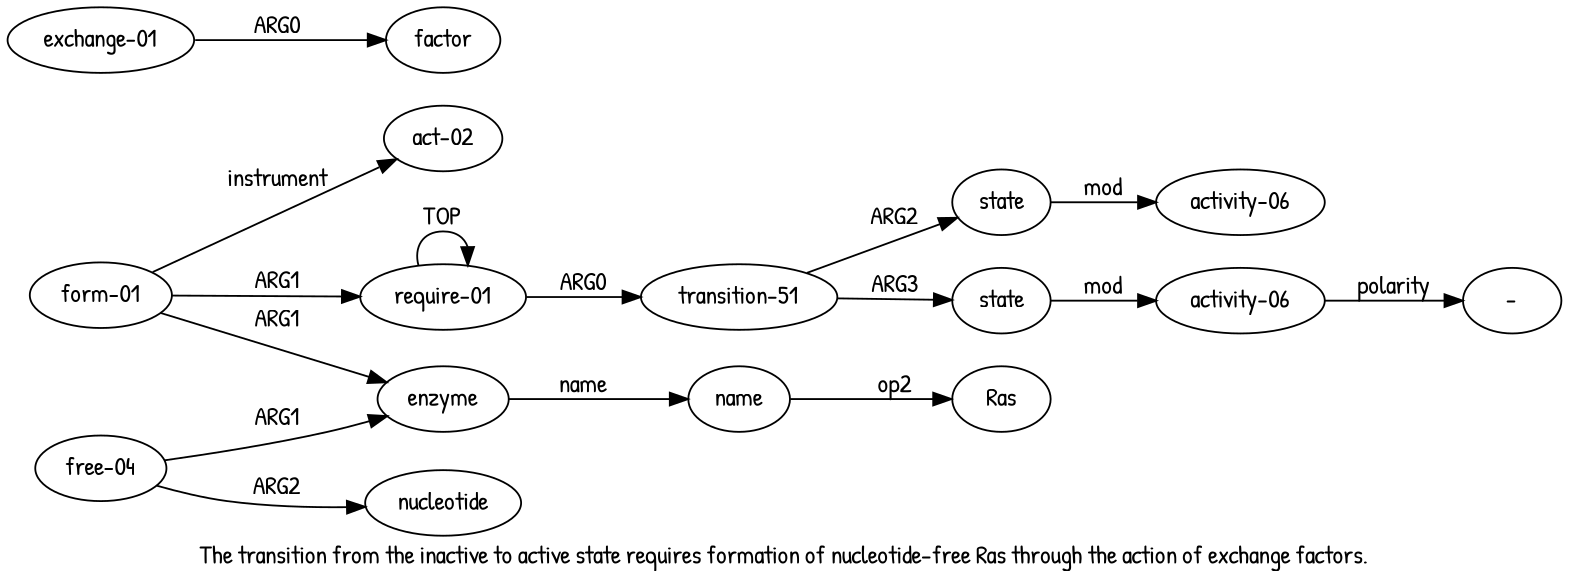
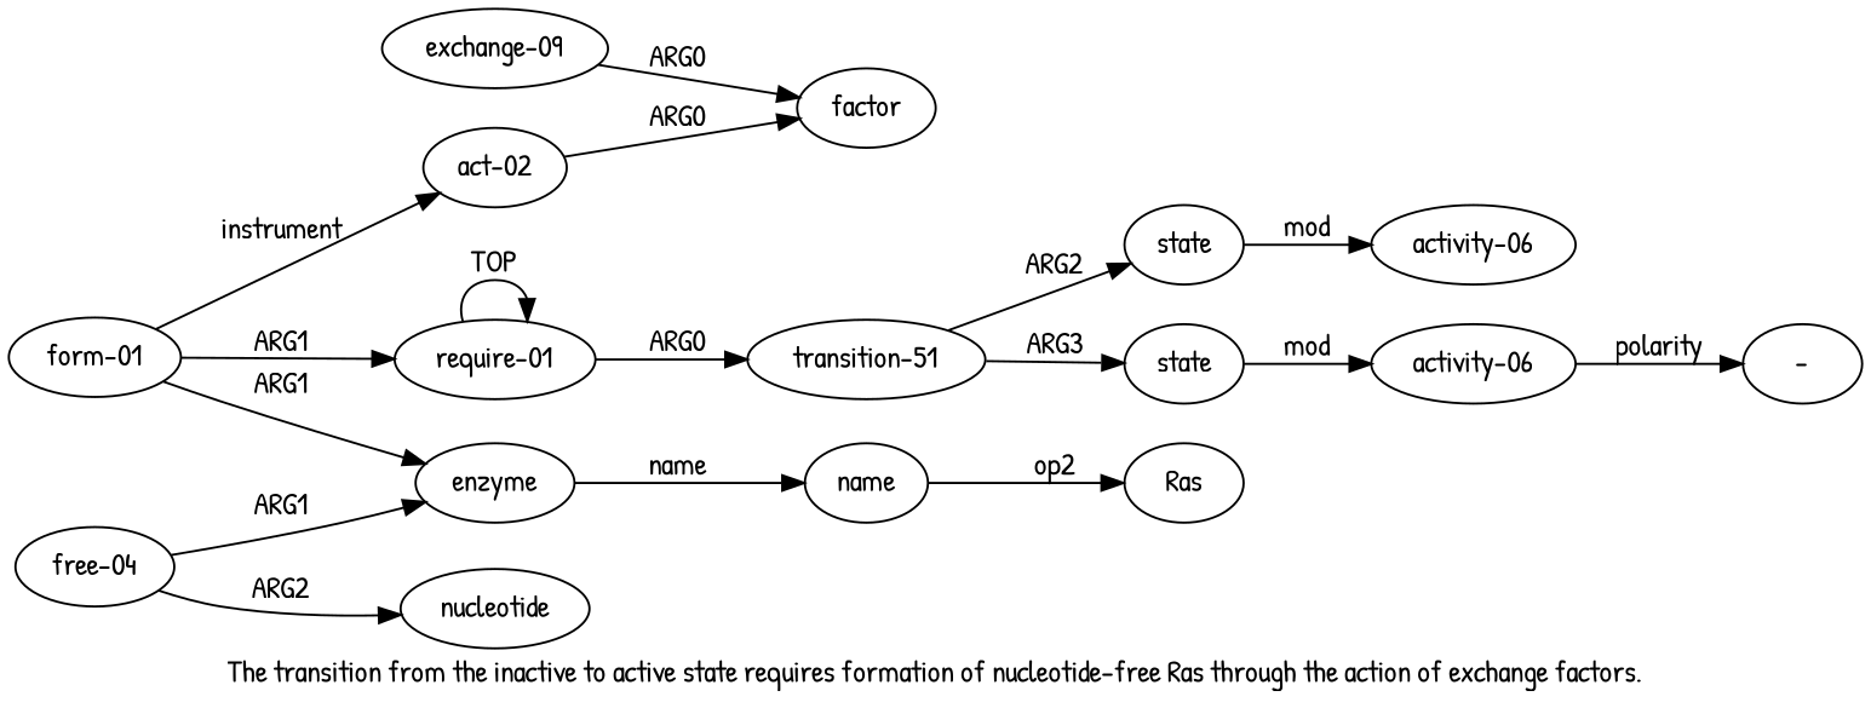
  digraph {
    fontname="Patrick Hand"
    label="The transition from the inactive to active state requires formation of nucleotide-free Ras through the action of exchange factors."
    rankdir=LR
    node [color=black fontname="Patrick Hand" gold_ind=-1 gold_label=state test_ind=-1 test_label=state]
    edge [color=black fontname="Patrick Hand" gold_label=ARG0 test_label=ARG0]
    n1 [gold_ind=11 gold_label="act-02" label="act-02" test_ind=11 test_label="act-02"]
    n2 [gold_ind=12 gold_label=factor label=factor test_ind=12 test_label=factor]
    n3 [gold_ind=10 gold_label=nucleotide label=nucleotide test_ind=10 test_label=nucleotide]
-   n4 [gold_ind=13 gold_label="exchange-01" label="exchange-01" test_ind=13 test_label="exchange-01"]
+   n4 [gold_ind=13 gold_label="exchange-01" label="exchange-09" test_ind=13 test_label="exchange-01"]
    n5 [gold_label="-" label="-" test_label="-"]
    n6 [gold_ind=1 gold_label="transition-01" label="transition-51" test_ind=1 test_label="transition-01"]
    n7 [gold_ind=2 label=state test_ind=2]
    n8 [gold_ind=4 label=state test_ind=4]
    n9 [gold_ind=3 gold_label="activity-06" label="activity-06" test_ind=3 test_label="activity-06"]
    n10 [gold_ind=5 gold_label="activity-06" label="activity-06" test_ind=5 test_label="activity-06"]
    n11 [gold_ind=0 gold_label="require-01" label="require-01" test_ind=0 test_label="require-01"]
    n12 [gold_ind=6 gold_label="form-01" label="form-01" test_ind=6 test_label="form-01"]
    n13 [gold_ind=7 gold_label=enzyme label=enzyme test_ind=7 test_label=enzyme]
    n14 [gold_ind=8 gold_label=name label=name test_ind=8 test_label=name]
    n15 [gold_label=Ras label=Ras test_label=Ras]
    n16 [gold_ind=9 gold_label="free-04" label="free-04" test_ind=9 test_label="free-04"]
+   n1 -> n2 [label=ARG0]
    n4 -> n2 [label=ARG0]
    n6 -> n7 [gold_label=ARG2 label=ARG2 test_label=ARG2]
    n6 -> n8 [gold_label=ARG3 label=ARG3 test_label=ARG3]
    n7 -> n9 [gold_label=mod label=mod test_label=mod]
    n8 -> n10 [gold_label=mod label=mod test_label=mod]
    n10 -> n5 [gold_label=polarity label=polarity test_label=polarity]
    n11 -> n6 [label=ARG0]
    n11 -> n11 [gold_label=TOP label=TOP test_label=TOP]
    n12 -> n1 [gold_label=instrument label=instrument test_label=instrument]
    n12 -> n11 [gold_label=ARG1 label=ARG1 test_label=ARG1]
    n12 -> n13 [gold_label=ARG1 label=ARG1 test_label=ARG1]
    n13 -> n14 [gold_label=name label=name test_label=name]
    n14 -> n15 [gold_label=op1 label=op2 test_label=op1]
    n16 -> n3 [gold_label=ARG2 label=ARG2 test_label=ARG2]
    n16 -> n13 [gold_label=ARG1 label=ARG1 test_label=ARG1]
  }
